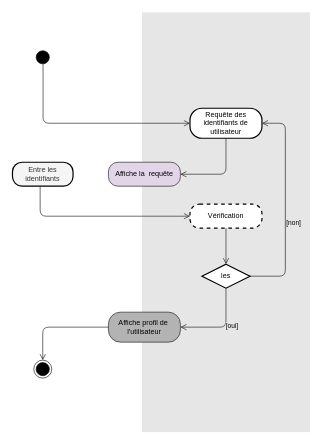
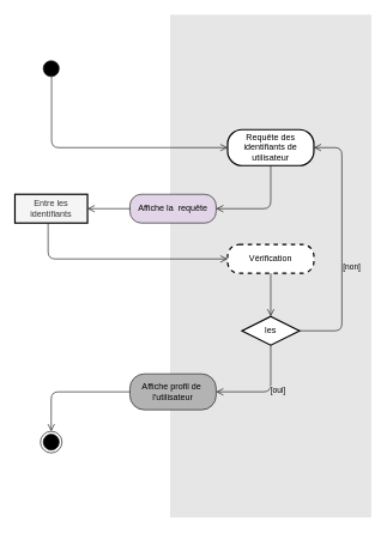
  <mxCell id="0" />
  <mxCell id="1" parent="0" />
  <mxCell id="2" value="" style="rounded=0;whiteSpace=wrap;html=1;strokeColor=none;fillColor=#E6E6E6;" vertex="1" parent="1"><mxGeometry x="236" y="20" width="280" height="700" as="geometry" /></mxCell>
  <mxCell id="3" value="" style="ellipse;html=1;shape=startState;fillColor=#000000;shadow=0;sketch=0;strokeColor=#0F0F0F;" vertex="1" parent="1"><mxGeometry x="55.5" y="80" width="30" height="30" as="geometry" /></mxCell>
  <mxCell id="4" value="" style="edgeStyle=orthogonalEdgeStyle;html=1;verticalAlign=bottom;endArrow=open;endSize=8;strokeColor=#0F0F0F;entryX=0;entryY=0.5;entryDx=0;entryDy=0;" edge="1" parent="1" target="5"><mxGeometry relative="1" as="geometry"><mxPoint x="-89" y="190" as="targetPoint" /><Array as="points"><mxPoint x="71" y="205" /></Array><mxPoint x="71" y="100" as="sourcePoint" /></mxGeometry></mxCell>
  <mxCell id="5" value="Requête des identifiants de utilisateur" style="rounded=1;whiteSpace=wrap;html=1;arcSize=40;shadow=0;sketch=0;fillColor=#FFFFFF;strokeWidth=2;" vertex="1" parent="1"><mxGeometry x="316" y="180" width="120" height="50" as="geometry" /></mxCell>
  <mxCell id="6" value="" style="edgeStyle=orthogonalEdgeStyle;html=1;verticalAlign=bottom;endArrow=open;endSize=8;exitX=0.5;exitY=1;exitDx=0;exitDy=0;strokeColor=#0F0F0F;entryX=1;entryY=0.5;entryDx=0;entryDy=0;" edge="1" parent="1" source="5" target="7"><mxGeometry relative="1" as="geometry"><mxPoint x="126" y="290" as="targetPoint" /><mxPoint x="196" y="290" as="sourcePoint" /><Array as="points"><mxPoint x="376" y="290" /></Array></mxGeometry></mxCell>
  <mxCell id="7" value="Affiche la &amp;nbsp;requête" style="rounded=1;whiteSpace=wrap;html=1;arcSize=40;shadow=0;sketch=0;strokeColor=#0F0F0F;fillColor=#e1d5e7;" vertex="1" parent="1"><mxGeometry x="180" y="270" width="120" height="40" as="geometry" /></mxCell>
- <mxCell id="8" value="Entre les identifiants" style="rounded=1;whiteSpace=wrap;html=1;arcSize=40;fillColor=#f5f5f5;shadow=0;sketch=0;fontColor=#333333;strokeWidth=2;" vertex="1" parent="1"><mxGeometry x="20" y="270" width="101" height="40" as="geometry" /></mxCell>
+ <mxCell id="8" value="Entre les identifiants" style="whiteSpace=wrap;html=1;arcSize=40;fillColor=#f5f5f5;shadow=0;sketch=0;fontColor=#333333;strokeWidth=2;rounded=0;" vertex="1" parent="1"><mxGeometry x="20" y="270" width="101" height="40" as="geometry" /></mxCell>
+ <mxCell id="9" value="" style="edgeStyle=orthogonalEdgeStyle;html=1;verticalAlign=bottom;endArrow=open;endSize=8;exitX=0;exitY=0.5;exitDx=0;exitDy=0;strokeColor=#0F0F0F;entryX=1;entryY=0.5;entryDx=0;entryDy=0;" edge="1" parent="1" source="7" target="8"><mxGeometry relative="1" as="geometry"><mxPoint x="-30" y="290" as="targetPoint" /><mxPoint x="-79" y="120" as="sourcePoint" /></mxGeometry></mxCell>
  <mxCell id="10" value="" style="edgeStyle=orthogonalEdgeStyle;html=1;verticalAlign=bottom;endArrow=open;endSize=8;exitX=0.457;exitY=1.013;exitDx=0;exitDy=0;entryX=0;entryY=0.5;entryDx=0;entryDy=0;strokeColor=#0F0F0F;exitPerimeter=0;" edge="1" parent="1" source="8" target="11"><mxGeometry relative="1" as="geometry"><mxPoint x="186" y="360" as="targetPoint" /><mxPoint x="-74" y="360" as="sourcePoint" /><Array as="points"><mxPoint x="66" y="360" /></Array></mxGeometry></mxCell>
  <mxCell id="11" value="Vérification" style="rounded=1;whiteSpace=wrap;html=1;arcSize=40;shadow=0;sketch=0;fillColor=#FFFFFF;strokeWidth=2;dashed=1;" vertex="1" parent="1"><mxGeometry x="316" y="340" width="120" height="40" as="geometry" /></mxCell>
  <mxCell id="12" value="" style="edgeStyle=orthogonalEdgeStyle;html=1;verticalAlign=bottom;endArrow=open;endSize=8;exitX=0.5;exitY=1;exitDx=0;exitDy=0;strokeColor=#0F0F0F;entryX=0.5;entryY=0;entryDx=0;entryDy=0;" edge="1" parent="1" source="11" target="13"><mxGeometry relative="1" as="geometry"><mxPoint x="291" y="440" as="targetPoint" /><mxPoint x="291" y="380" as="sourcePoint" /><Array as="points"><mxPoint x="376" y="410" /><mxPoint x="376" y="410" /></Array></mxGeometry></mxCell>
  <mxCell id="13" value="les" style="rhombus;whiteSpace=wrap;html=1;shadow=0;sketch=0;fillColor=#FFFFFF;strokeWidth=2;" vertex="1" parent="1"><mxGeometry x="336" y="440" width="80" height="40" as="geometry" /></mxCell>
  <mxCell id="14" value="[non]" style="edgeStyle=orthogonalEdgeStyle;html=1;align=left;verticalAlign=bottom;endArrow=open;endSize=8;strokeColor=#0F0F0F;labelBackgroundColor=#E6E6E6;" edge="1" parent="1" source="13" target="5"><mxGeometry x="-0.219" relative="1" as="geometry"><mxPoint x="440" y="205" as="targetPoint" /><mxPoint as="offset" /><mxPoint x="421" y="460" as="sourcePoint" /><Array as="points"><mxPoint x="475" y="460" /><mxPoint x="475" y="205" /></Array></mxGeometry></mxCell>
  <mxCell id="15" value="[oui]" style="edgeStyle=orthogonalEdgeStyle;html=1;align=left;verticalAlign=top;endArrow=open;endSize=8;strokeColor=#0F0F0F;entryX=1;entryY=0.5;entryDx=0;entryDy=0;labelBackgroundColor=#E6E6E6;" edge="1" parent="1" source="13" target="16"><mxGeometry x="-0.047" y="-15" relative="1" as="geometry"><mxPoint x="291" y="560" as="targetPoint" /><Array as="points"><mxPoint x="376" y="545" /></Array><mxPoint as="offset" /></mxGeometry></mxCell>
  <mxCell id="16" value="Affiche profil de&amp;nbsp;&lt;br&gt;l'utilisateur" style="rounded=1;whiteSpace=wrap;html=1;arcSize=40;shadow=0;sketch=0;strokeColor=#0F0F0F;fillColor=#B3B3B3;" vertex="1" parent="1"><mxGeometry x="180" y="520" width="120" height="50" as="geometry" /></mxCell>
  <mxCell id="17" value="" style="ellipse;html=1;shape=endState;fillColor=#000000;shadow=0;sketch=0;" vertex="1" parent="1"><mxGeometry x="55.5" y="600" width="30" height="30" as="geometry" /></mxCell>
  <mxCell id="18" value="" style="edgeStyle=orthogonalEdgeStyle;html=1;verticalAlign=bottom;endArrow=open;endSize=8;exitX=0;exitY=0.5;exitDx=0;exitDy=0;strokeColor=#0F0F0F;entryX=0.5;entryY=0;entryDx=0;entryDy=0;" edge="1" parent="1" source="16" target="17"><mxGeometry relative="1" as="geometry"><mxPoint x="-19" y="555" as="targetPoint" /><mxPoint x="-89" y="565" as="sourcePoint" /><Array as="points"><mxPoint x="71" y="545" /><mxPoint x="71" y="600" /></Array></mxGeometry></mxCell>
